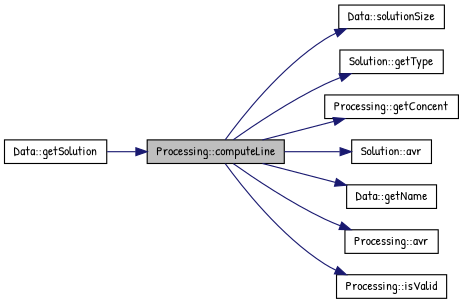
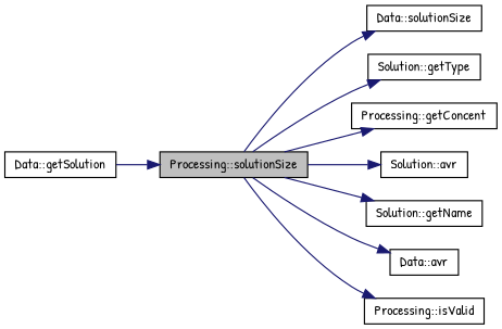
  digraph {
    fontname="Patrick Hand"
    rankdir=LR
    node [color=black fillcolor=white fontname="Patrick Hand" fontsize=12 shape=record style=filled]
    edge [color=midnightblue fontname="Patrick Hand" fontsize=12 labelfontname=Helvetica labelfontsize=12 style=solid]
-   n1 [fillcolor=grey75 fontcolor=black height=0.2 label="Processing::computeLine" width=0.4]
+   n1 [fillcolor=grey75 fontcolor=black height=0.2 label="Processing::solutionSize" width=0.4]
    n2 [height=0.2 label="Data::solutionSize" width=0.4]
    n3 [height=0.2 label="Solution::getType" width=0.4]
    n4 [height=0.2 label="Processing::getConcent" width=0.4]
    n5 [height=0.2 label="Solution::avr" width=0.4]
-   n6 [height=0.2 label="Data::getName" width=0.4]
-   n7 [height=0.2 label="Processing::avr" width=0.4]
+   n6 [height=0.2 label="Solution::getName" width=0.4]
+   n7 [height=0.2 label="Data::avr" width=0.4]
    n8 [height=0.2 label="Processing::isValid" width=0.4]
    n9 [height=0.2 label="Data::getSolution" width=0.4]
    n1 -> n2
    n1 -> n3
    n1 -> n4
    n1 -> n5
    n1 -> n6
    n1 -> n7
    n1 -> n8
    n9 -> n1
  }
